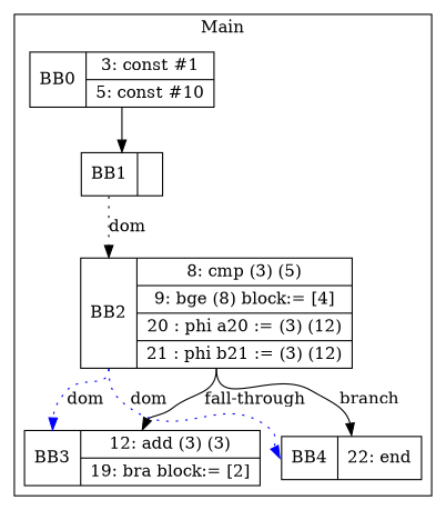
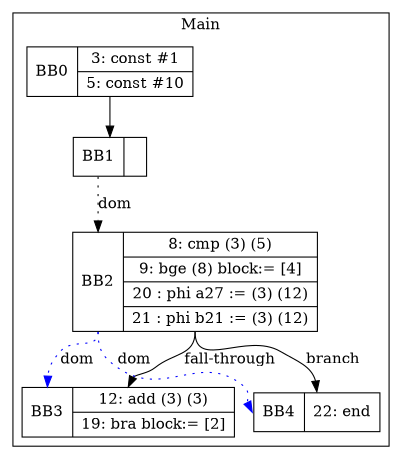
  digraph {
    node [shape=record]
    edge [headport=n tailport=s]
    n1 [label="<b>BB0|{3: const #1|5: const #10}"]
    n2 [label="<b>BB1|}"]
-   n3 [label="<b>BB2|{8: cmp (3) (5)|9: bge (8) block:= [4]|20 : phi a20 := (3) (12)|21 : phi b21 := (3) (12)}"]
+   n3 [label="<b>BB2|{8: cmp (3) (5)|9: bge (8) block:= [4]|20 : phi a27 := (3) (12)|21 : phi b21 := (3) (12)}"]
    n4 [label="<b>BB3|{12: add (3) (3)|19: bra block:= [2]}"]
    n5 [label="<b>BB4|{22: end}"]
    subgraph cluster_1 {
      label=Main
      n1
      n2
      n3
      n4
      n5
    }
    n1 -> n2
    n2 -> n3 [color=black headport=b label=dom style=dotted tailport=b]
    n3 -> n4 [color=blue headport=b label=dom style=dotted tailport=b]
    n3 -> n4 [label="fall-through"]
    n3 -> n5 [color=blue headport=b label=dom style=dotted tailport=b]
    n3 -> n5 [label=branch]
  }
